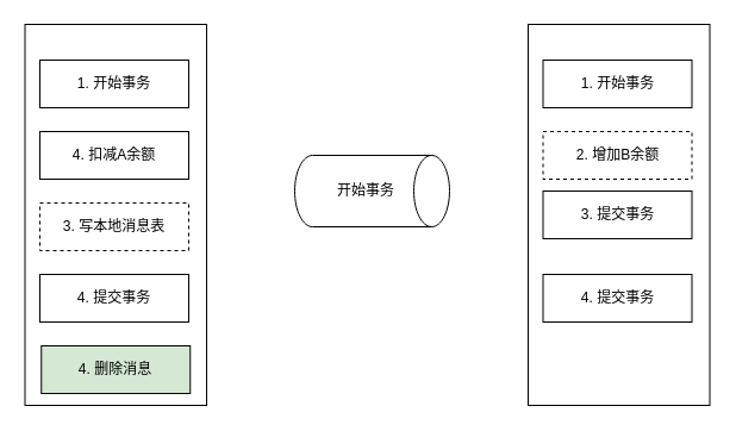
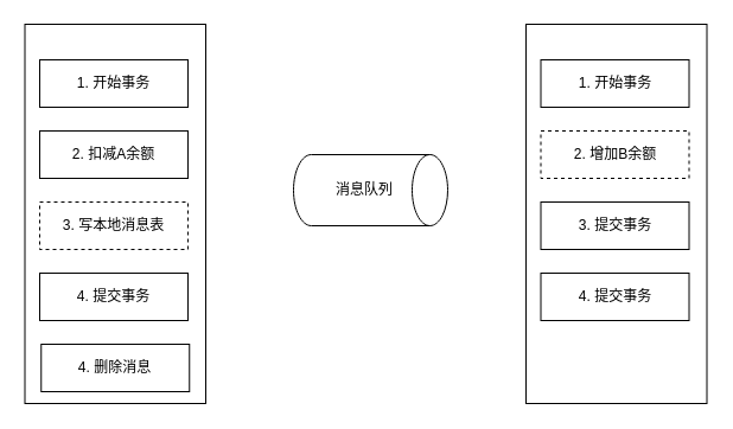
  <mxCell id="0" />
  <mxCell id="1" parent="0" />
  <mxCell id="2" value="" style="rounded=0;whiteSpace=wrap;html=1;" vertex="1" parent="1"><mxGeometry x="20.5" y="20" width="152.5" height="320" as="geometry" /></mxCell>
  <mxCell id="3" value="1. 开始事务" style="rounded=0;whiteSpace=wrap;html=1;" vertex="1" parent="1"><mxGeometry x="33" y="50" width="125" height="40" as="geometry" /></mxCell>
- <mxCell id="4" value="4. 扣减A余额" style="rounded=0;whiteSpace=wrap;html=1;" vertex="1" parent="1"><mxGeometry x="33" y="110" width="125" height="40" as="geometry" /></mxCell>
+ <mxCell id="4" value="2. 扣减A余额" style="rounded=0;whiteSpace=wrap;html=1;" vertex="1" parent="1"><mxGeometry x="33" y="110" width="125" height="40" as="geometry" /></mxCell>
  <mxCell id="5" value="3. 写本地消息表" style="rounded=0;whiteSpace=wrap;html=1;dashed=1;" vertex="1" parent="1"><mxGeometry x="33" y="170" width="125" height="40" as="geometry" /></mxCell>
  <mxCell id="6" value="4. 提交事务" style="rounded=0;whiteSpace=wrap;html=1;" vertex="1" parent="1"><mxGeometry x="33" y="230" width="125" height="40" as="geometry" /></mxCell>
  <mxCell id="7" value="" style="shape=cylinder3;whiteSpace=wrap;html=1;boundedLbl=1;backgroundOutline=1;size=15;rotation=90;" vertex="1" parent="1"><mxGeometry x="282" y="95" width="60" height="130" as="geometry" /></mxCell>
- <mxCell id="8" value="开始事务" style="text;html=1;strokeColor=none;fillColor=none;align=center;verticalAlign=middle;whiteSpace=wrap;rounded=0;" vertex="1" parent="1"><mxGeometry x="277" y="145" width="60" height="30" as="geometry" /></mxCell>
+ <mxCell id="8" value="消息队列" style="text;html=1;strokeColor=none;fillColor=none;align=center;verticalAlign=middle;whiteSpace=wrap;rounded=0;" vertex="1" parent="1"><mxGeometry x="277" y="145" width="60" height="30" as="geometry" /></mxCell>
  <mxCell id="9" value="" style="rounded=0;whiteSpace=wrap;html=1;" vertex="1" parent="1"><mxGeometry x="443" y="20" width="152.5" height="320" as="geometry" /></mxCell>
  <mxCell id="10" value="1. 开始事务" style="rounded=0;whiteSpace=wrap;html=1;" vertex="1" parent="1"><mxGeometry x="455.5" y="50" width="125" height="40" as="geometry" /></mxCell>
  <mxCell id="11" value="2. 增加B余额" style="rounded=0;whiteSpace=wrap;html=1;dashed=1;" vertex="1" parent="1"><mxGeometry x="455.5" y="110" width="125" height="40" as="geometry" /></mxCell>
- <mxCell id="12" value="3. 提交事务" style="rounded=0;whiteSpace=wrap;html=1;" vertex="1" parent="1"><mxGeometry x="455.5" y="160" width="125" height="40" as="geometry" /></mxCell>
+ <mxCell id="12" value="3. 提交事务" style="rounded=0;whiteSpace=wrap;html=1;" vertex="1" parent="1"><mxGeometry x="455.5" y="170" width="125" height="40" as="geometry" /></mxCell>
  <mxCell id="13" value="4. 提交事务" style="rounded=0;whiteSpace=wrap;html=1;" vertex="1" parent="1"><mxGeometry x="455.5" y="230" width="125" height="40" as="geometry" /></mxCell>
- <mxCell id="14" value="4. 删除消息" style="rounded=0;whiteSpace=wrap;html=1;fillColor=#d5e8d4;" vertex="1" parent="1"><mxGeometry x="34.25" y="290" width="125" height="40" as="geometry" /></mxCell>
+ <mxCell id="14" value="4. 删除消息" style="rounded=0;whiteSpace=wrap;html=1;" vertex="1" parent="1"><mxGeometry x="34.25" y="290" width="125" height="40" as="geometry" /></mxCell>
